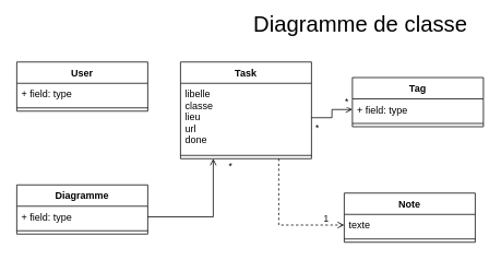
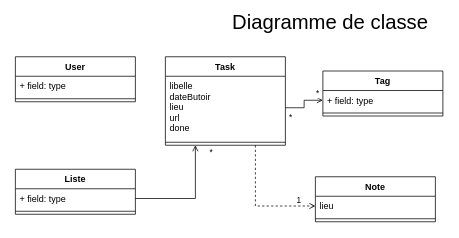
  <mxCell id="0" />
  <mxCell id="1" parent="0" />
  <mxCell id="2" value="&lt;font style=&quot;font-size: 27px&quot;&gt;Diagramme de classe&lt;/font&gt;" style="text;html=1;strokeColor=none;fillColor=none;align=center;verticalAlign=middle;whiteSpace=wrap;rounded=0;" vertex="1" parent="1"><mxGeometry x="295" y="20" width="290" height="20" as="geometry" /></mxCell>
  <mxCell id="3" value="User" style="swimlane;fontStyle=1;align=center;verticalAlign=top;childLayout=stackLayout;horizontal=1;startSize=26;horizontalStack=0;resizeParent=1;resizeParentMax=0;resizeLast=0;collapsible=1;marginBottom=0;" vertex="1" parent="1"><mxGeometry x="20" y="75" width="160" height="60" as="geometry" /></mxCell>
  <mxCell id="4" value="+ field: type" style="text;strokeColor=none;fillColor=none;align=left;verticalAlign=top;spacingLeft=4;spacingRight=4;overflow=hidden;rotatable=0;points=[[0,0.5],[1,0.5]];portConstraint=eastwest;" vertex="1" parent="3"><mxGeometry y="26" width="160" height="26" as="geometry" /></mxCell>
  <mxCell id="5" value="" style="line;strokeWidth=1;fillColor=none;align=left;verticalAlign=middle;spacingTop=-1;spacingLeft=3;spacingRight=3;rotatable=0;labelPosition=right;points=[];portConstraint=eastwest;" vertex="1" parent="3"><mxGeometry y="52" width="160" height="8" as="geometry" /></mxCell>
  <mxCell id="6" style="edgeStyle=orthogonalEdgeStyle;rounded=0;orthogonalLoop=1;jettySize=auto;html=1;exitX=0.75;exitY=1;exitDx=0;exitDy=0;startArrow=none;startFill=0;endArrow=open;endFill=0;strokeColor=#000000;dashed=1;" edge="1" parent="1" source="8" target="12"><mxGeometry relative="1" as="geometry" /></mxCell>
  <mxCell id="7" value="1" style="edgeLabel;html=1;align=center;verticalAlign=middle;resizable=0;points=[];" vertex="1" connectable="0" parent="6"><mxGeometry x="0.735" relative="1" as="geometry"><mxPoint x="-2" y="-9" as="offset" /></mxGeometry></mxCell>
  <mxCell id="8" value="Task" style="swimlane;fontStyle=1;align=center;verticalAlign=top;childLayout=stackLayout;horizontal=1;startSize=26;horizontalStack=0;resizeParent=1;resizeParentMax=0;resizeLast=0;collapsible=1;marginBottom=0;" vertex="1" parent="1"><mxGeometry x="220" y="75" width="160" height="118" as="geometry" /></mxCell>
- <mxCell id="9" value="libelle&#10;classe&#10;lieu&#10;url&#10;done" style="text;strokeColor=none;fillColor=none;align=left;verticalAlign=top;spacingLeft=4;spacingRight=4;overflow=hidden;rotatable=0;points=[[0,0.5],[1,0.5]];portConstraint=eastwest;" vertex="1" parent="8"><mxGeometry y="26" width="160" height="84" as="geometry" /></mxCell>
+ <mxCell id="9" value="libelle&#10;dateButoir&#10;lieu&#10;url&#10;done" style="text;strokeColor=none;fillColor=none;align=left;verticalAlign=top;spacingLeft=4;spacingRight=4;overflow=hidden;rotatable=0;points=[[0,0.5],[1,0.5]];portConstraint=eastwest;" vertex="1" parent="8"><mxGeometry y="26" width="160" height="84" as="geometry" /></mxCell>
  <mxCell id="10" value="" style="line;strokeWidth=1;fillColor=none;align=left;verticalAlign=middle;spacingTop=-1;spacingLeft=3;spacingRight=3;rotatable=0;labelPosition=right;points=[];portConstraint=eastwest;" vertex="1" parent="8"><mxGeometry y="110" width="160" height="8" as="geometry" /></mxCell>
  <mxCell id="11" value="Note" style="swimlane;fontStyle=1;align=center;verticalAlign=top;childLayout=stackLayout;horizontal=1;startSize=26;horizontalStack=0;resizeParent=1;resizeParentMax=0;resizeLast=0;collapsible=1;marginBottom=0;" vertex="1" parent="1"><mxGeometry x="420" y="235" width="160" height="60" as="geometry" /></mxCell>
- <mxCell id="12" value="texte" style="text;strokeColor=none;fillColor=none;align=left;verticalAlign=top;spacingLeft=4;spacingRight=4;overflow=hidden;rotatable=0;points=[[0,0.5],[1,0.5]];portConstraint=eastwest;" vertex="1" parent="11"><mxGeometry y="26" width="160" height="26" as="geometry" /></mxCell>
+ <mxCell id="12" value="lieu" style="text;strokeColor=none;fillColor=none;align=left;verticalAlign=top;spacingLeft=4;spacingRight=4;overflow=hidden;rotatable=0;points=[[0,0.5],[1,0.5]];portConstraint=eastwest;" vertex="1" parent="11"><mxGeometry y="26" width="160" height="26" as="geometry" /></mxCell>
  <mxCell id="13" value="" style="line;strokeWidth=1;fillColor=none;align=left;verticalAlign=middle;spacingTop=-1;spacingLeft=3;spacingRight=3;rotatable=0;labelPosition=right;points=[];portConstraint=eastwest;" vertex="1" parent="11"><mxGeometry y="52" width="160" height="8" as="geometry" /></mxCell>
- <mxCell id="14" value="Diagramme" style="swimlane;fontStyle=1;align=center;verticalAlign=top;childLayout=stackLayout;horizontal=1;startSize=26;horizontalStack=0;resizeParent=1;resizeParentMax=0;resizeLast=0;collapsible=1;marginBottom=0;" vertex="1" parent="1"><mxGeometry x="20" y="225" width="160" height="60" as="geometry" /></mxCell>
+ <mxCell id="14" value="Liste" style="swimlane;fontStyle=1;align=center;verticalAlign=top;childLayout=stackLayout;horizontal=1;startSize=26;horizontalStack=0;resizeParent=1;resizeParentMax=0;resizeLast=0;collapsible=1;marginBottom=0;" vertex="1" parent="1"><mxGeometry x="20" y="225" width="160" height="60" as="geometry" /></mxCell>
  <mxCell id="15" value="+ field: type" style="text;strokeColor=none;fillColor=none;align=left;verticalAlign=top;spacingLeft=4;spacingRight=4;overflow=hidden;rotatable=0;points=[[0,0.5],[1,0.5]];portConstraint=eastwest;" vertex="1" parent="14"><mxGeometry y="26" width="160" height="26" as="geometry" /></mxCell>
  <mxCell id="16" value="" style="line;strokeWidth=1;fillColor=none;align=left;verticalAlign=middle;spacingTop=-1;spacingLeft=3;spacingRight=3;rotatable=0;labelPosition=right;points=[];portConstraint=eastwest;" vertex="1" parent="14"><mxGeometry y="52" width="160" height="8" as="geometry" /></mxCell>
  <mxCell id="17" style="edgeStyle=orthogonalEdgeStyle;rounded=0;orthogonalLoop=1;jettySize=auto;html=1;exitX=1;exitY=0.5;exitDx=0;exitDy=0;entryX=0.25;entryY=1;entryDx=0;entryDy=0;startArrow=none;startFill=0;endArrow=open;endFill=0;strokeColor=#000000;" edge="1" parent="1" source="15" target="8"><mxGeometry relative="1" as="geometry" /></mxCell>
  <mxCell id="18" value="*" style="edgeLabel;html=1;align=center;verticalAlign=middle;resizable=0;points=[];" vertex="1" connectable="0" parent="17"><mxGeometry x="0.637" relative="1" as="geometry"><mxPoint x="20" y="-19" as="offset" /></mxGeometry></mxCell>
  <mxCell id="19" style="edgeStyle=orthogonalEdgeStyle;rounded=0;orthogonalLoop=1;jettySize=auto;html=1;exitX=1;exitY=0.5;exitDx=0;exitDy=0;entryX=0;entryY=0.5;entryDx=0;entryDy=0;startArrow=none;startFill=0;endArrow=open;endFill=0;strokeColor=#000000;" edge="1" parent="1" source="9" target="23"><mxGeometry relative="1" as="geometry" /></mxCell>
  <mxCell id="20" value="*" style="edgeLabel;html=1;align=center;verticalAlign=middle;resizable=0;points=[];" vertex="1" connectable="0" parent="19"><mxGeometry x="0.736" y="-5" relative="1" as="geometry"><mxPoint y="-15" as="offset" /></mxGeometry></mxCell>
  <mxCell id="21" value="*" style="edgeLabel;html=1;align=center;verticalAlign=middle;resizable=0;points=[];" vertex="1" connectable="0" parent="19"><mxGeometry x="-0.68" y="-5" relative="1" as="geometry"><mxPoint x="-4" y="7" as="offset" /></mxGeometry></mxCell>
  <mxCell id="22" value="Tag" style="swimlane;fontStyle=1;align=center;verticalAlign=top;childLayout=stackLayout;horizontal=1;startSize=26;horizontalStack=0;resizeParent=1;resizeParentMax=0;resizeLast=0;collapsible=1;marginBottom=0;" vertex="1" parent="1"><mxGeometry x="430" y="94" width="160" height="60" as="geometry" /></mxCell>
  <mxCell id="23" value="+ field: type" style="text;strokeColor=none;fillColor=none;align=left;verticalAlign=top;spacingLeft=4;spacingRight=4;overflow=hidden;rotatable=0;points=[[0,0.5],[1,0.5]];portConstraint=eastwest;" vertex="1" parent="22"><mxGeometry y="26" width="160" height="26" as="geometry" /></mxCell>
  <mxCell id="24" value="" style="line;strokeWidth=1;fillColor=none;align=left;verticalAlign=middle;spacingTop=-1;spacingLeft=3;spacingRight=3;rotatable=0;labelPosition=right;points=[];portConstraint=eastwest;" vertex="1" parent="22"><mxGeometry y="52" width="160" height="8" as="geometry" /></mxCell>
